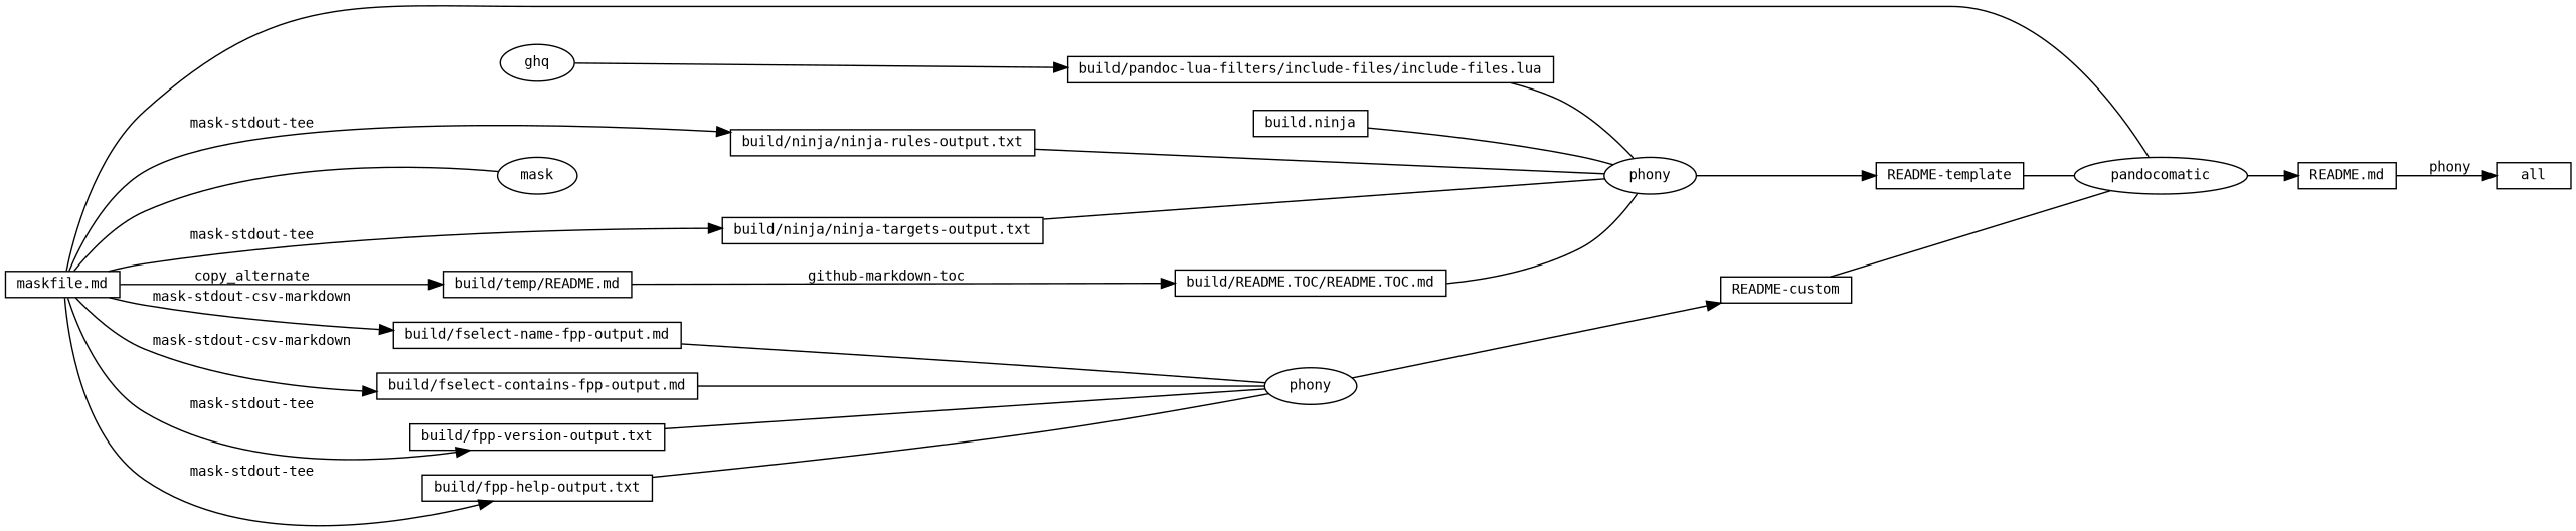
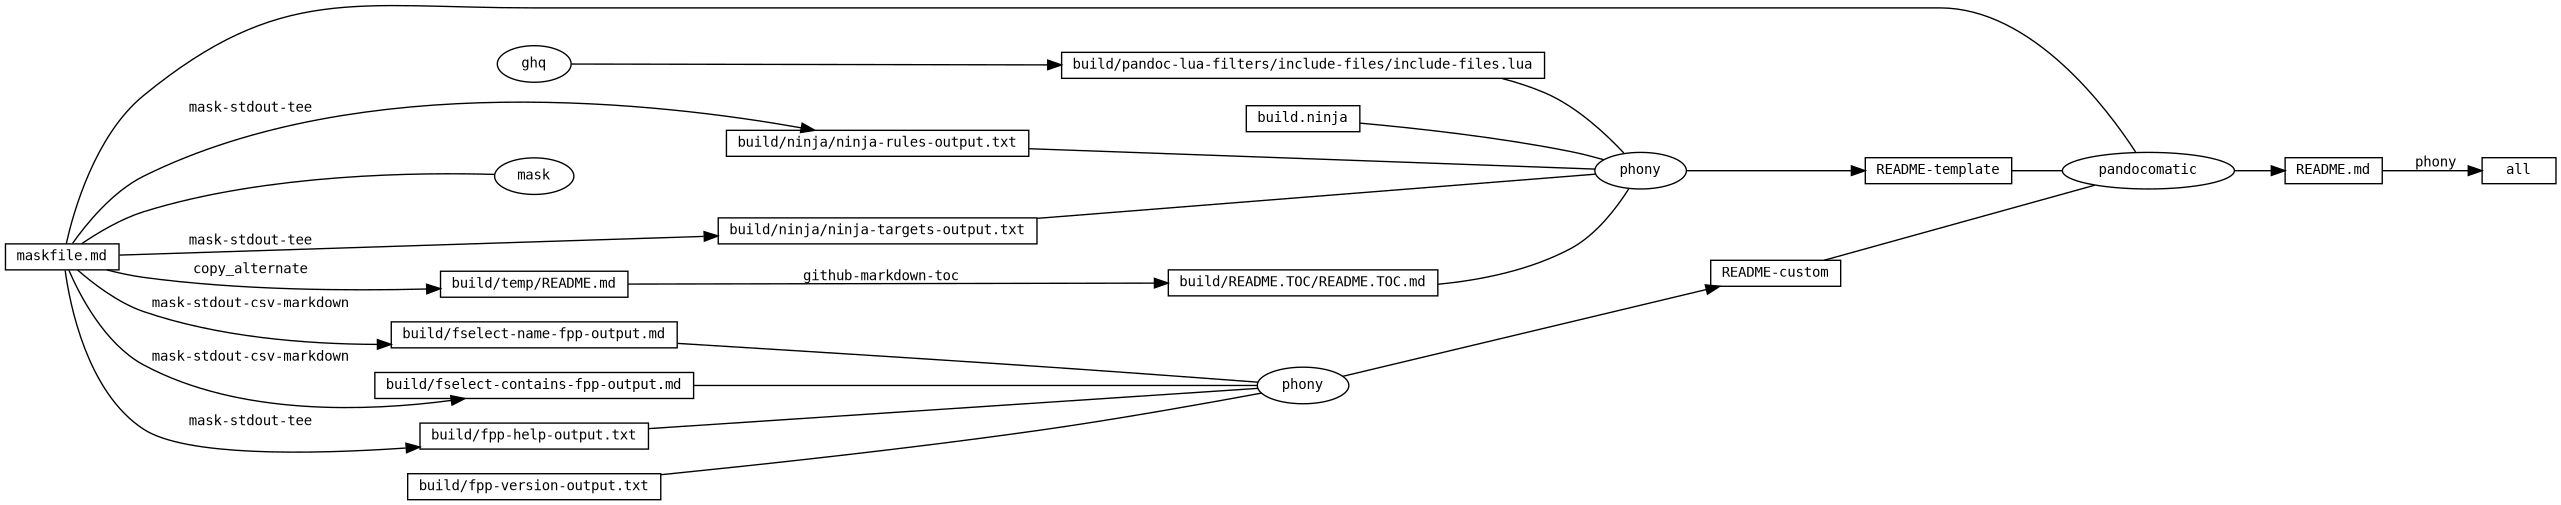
  digraph {
    fontname="DejaVu Sans Mono"
    rankdir=LR
    node [fontname="DejaVu Sans Mono" fontsize=10 shape=box]
    edge [fontname="DejaVu Sans Mono" fontsize=10]
    n1 [height=0.25 label=all]
    n2 [height=0.25 label="README.md"]
    n3 [height=0.25 label=pandocomatic shape=ellipse]
    n4 [height=0.25 label="maskfile.md"]
    n5 [height=0.25 label="build/ninja/ninja-rules-output.txt"]
    n6 [height=0.25 label="build/ninja/ninja-targets-output.txt"]
    n7 [height=0.25 label=mask shape=ellipse]
    n8 [height=0.25 label="build/temp/README.md"]
    n9 [height=0.25 label="build/fselect-name-fpp-output.md"]
    n10 [height=0.25 label="build/fselect-contains-fpp-output.md"]
    n11 [height=0.25 label="build/fpp-version-output.txt"]
    n12 [height=0.25 label="build/fpp-help-output.txt"]
    n13 [height=0.25 label=phony shape=ellipse]
    n14 [height=0.25 label="build/README.TOC/README.TOC.md"]
    n15 [height=0.25 label=phony shape=ellipse]
    n16 [height=0.25 label="README-template"]
    n17 [height=0.25 label="README-custom"]
    n18 [height=0.25 label="build/pandoc-lua-filters/include-files/include-files.lua"]
    n19 [height=0.25 label="build.ninja"]
    n20 [height=0.25 label=ghq shape=ellipse]
    n2 -> n1 [label=" phony"]
    n3 -> n2
    n4 -> n3 [arrowhead=none]
    n4 -> n5 [label=" mask-stdout-tee"]
    n4 -> n6 [label=" mask-stdout-tee"]
    n4 -> n7 [arrowhead=none]
    n4 -> n8 [label=" copy_alternate"]
    n4 -> n9 [label=" mask-stdout-csv-markdown"]
    n4 -> n10 [label=" mask-stdout-csv-markdown"]
-   n4 -> n11 [label=" mask-stdout-tee"]
    n4 -> n12 [label=" mask-stdout-tee"]
    n5 -> n13 [arrowhead=none]
    n6 -> n13 [arrowhead=none]
    n8 -> n14 [label=" github-markdown-toc"]
    n9 -> n15 [arrowhead=none]
    n10 -> n15 [arrowhead=none]
    n11 -> n15 [arrowhead=none]
    n12 -> n15 [arrowhead=none]
    n13 -> n16
    n14 -> n13 [arrowhead=none]
    n15 -> n17
    n16 -> n3 [arrowhead=none]
    n17 -> n3 [arrowhead=none]
    n18 -> n13 [arrowhead=none]
    n19 -> n13 [arrowhead=none]
    n20 -> n18
  }
